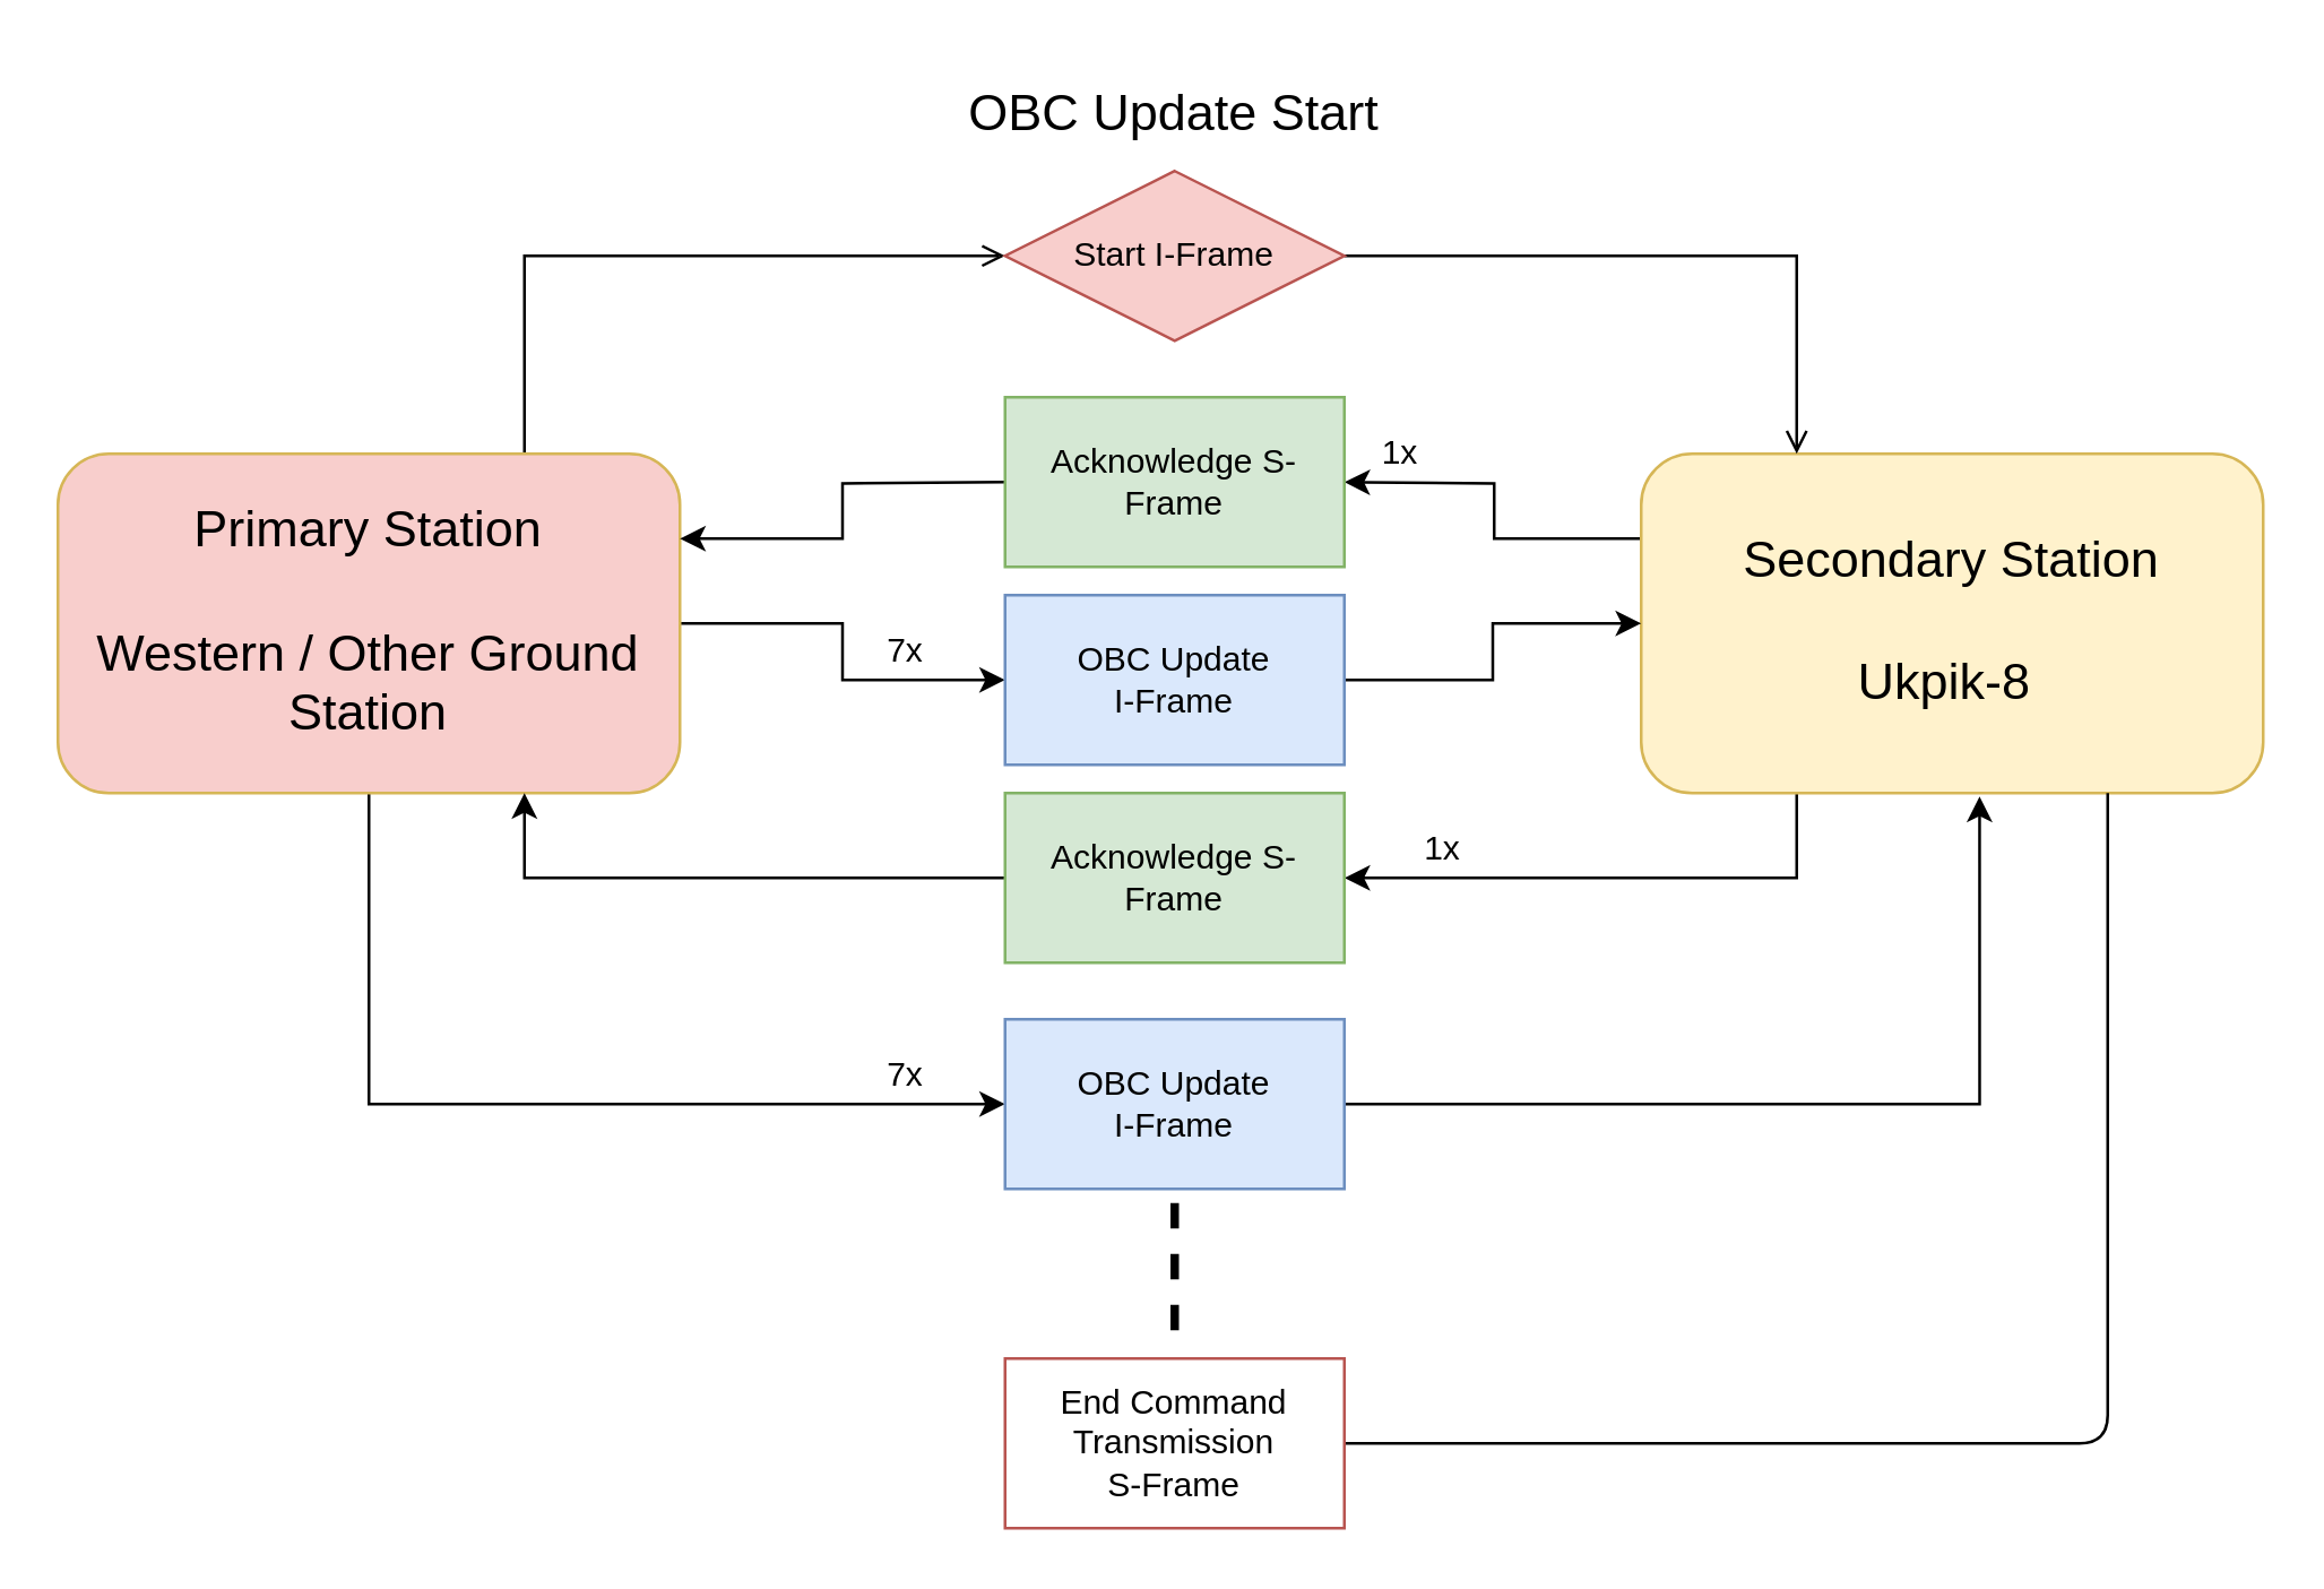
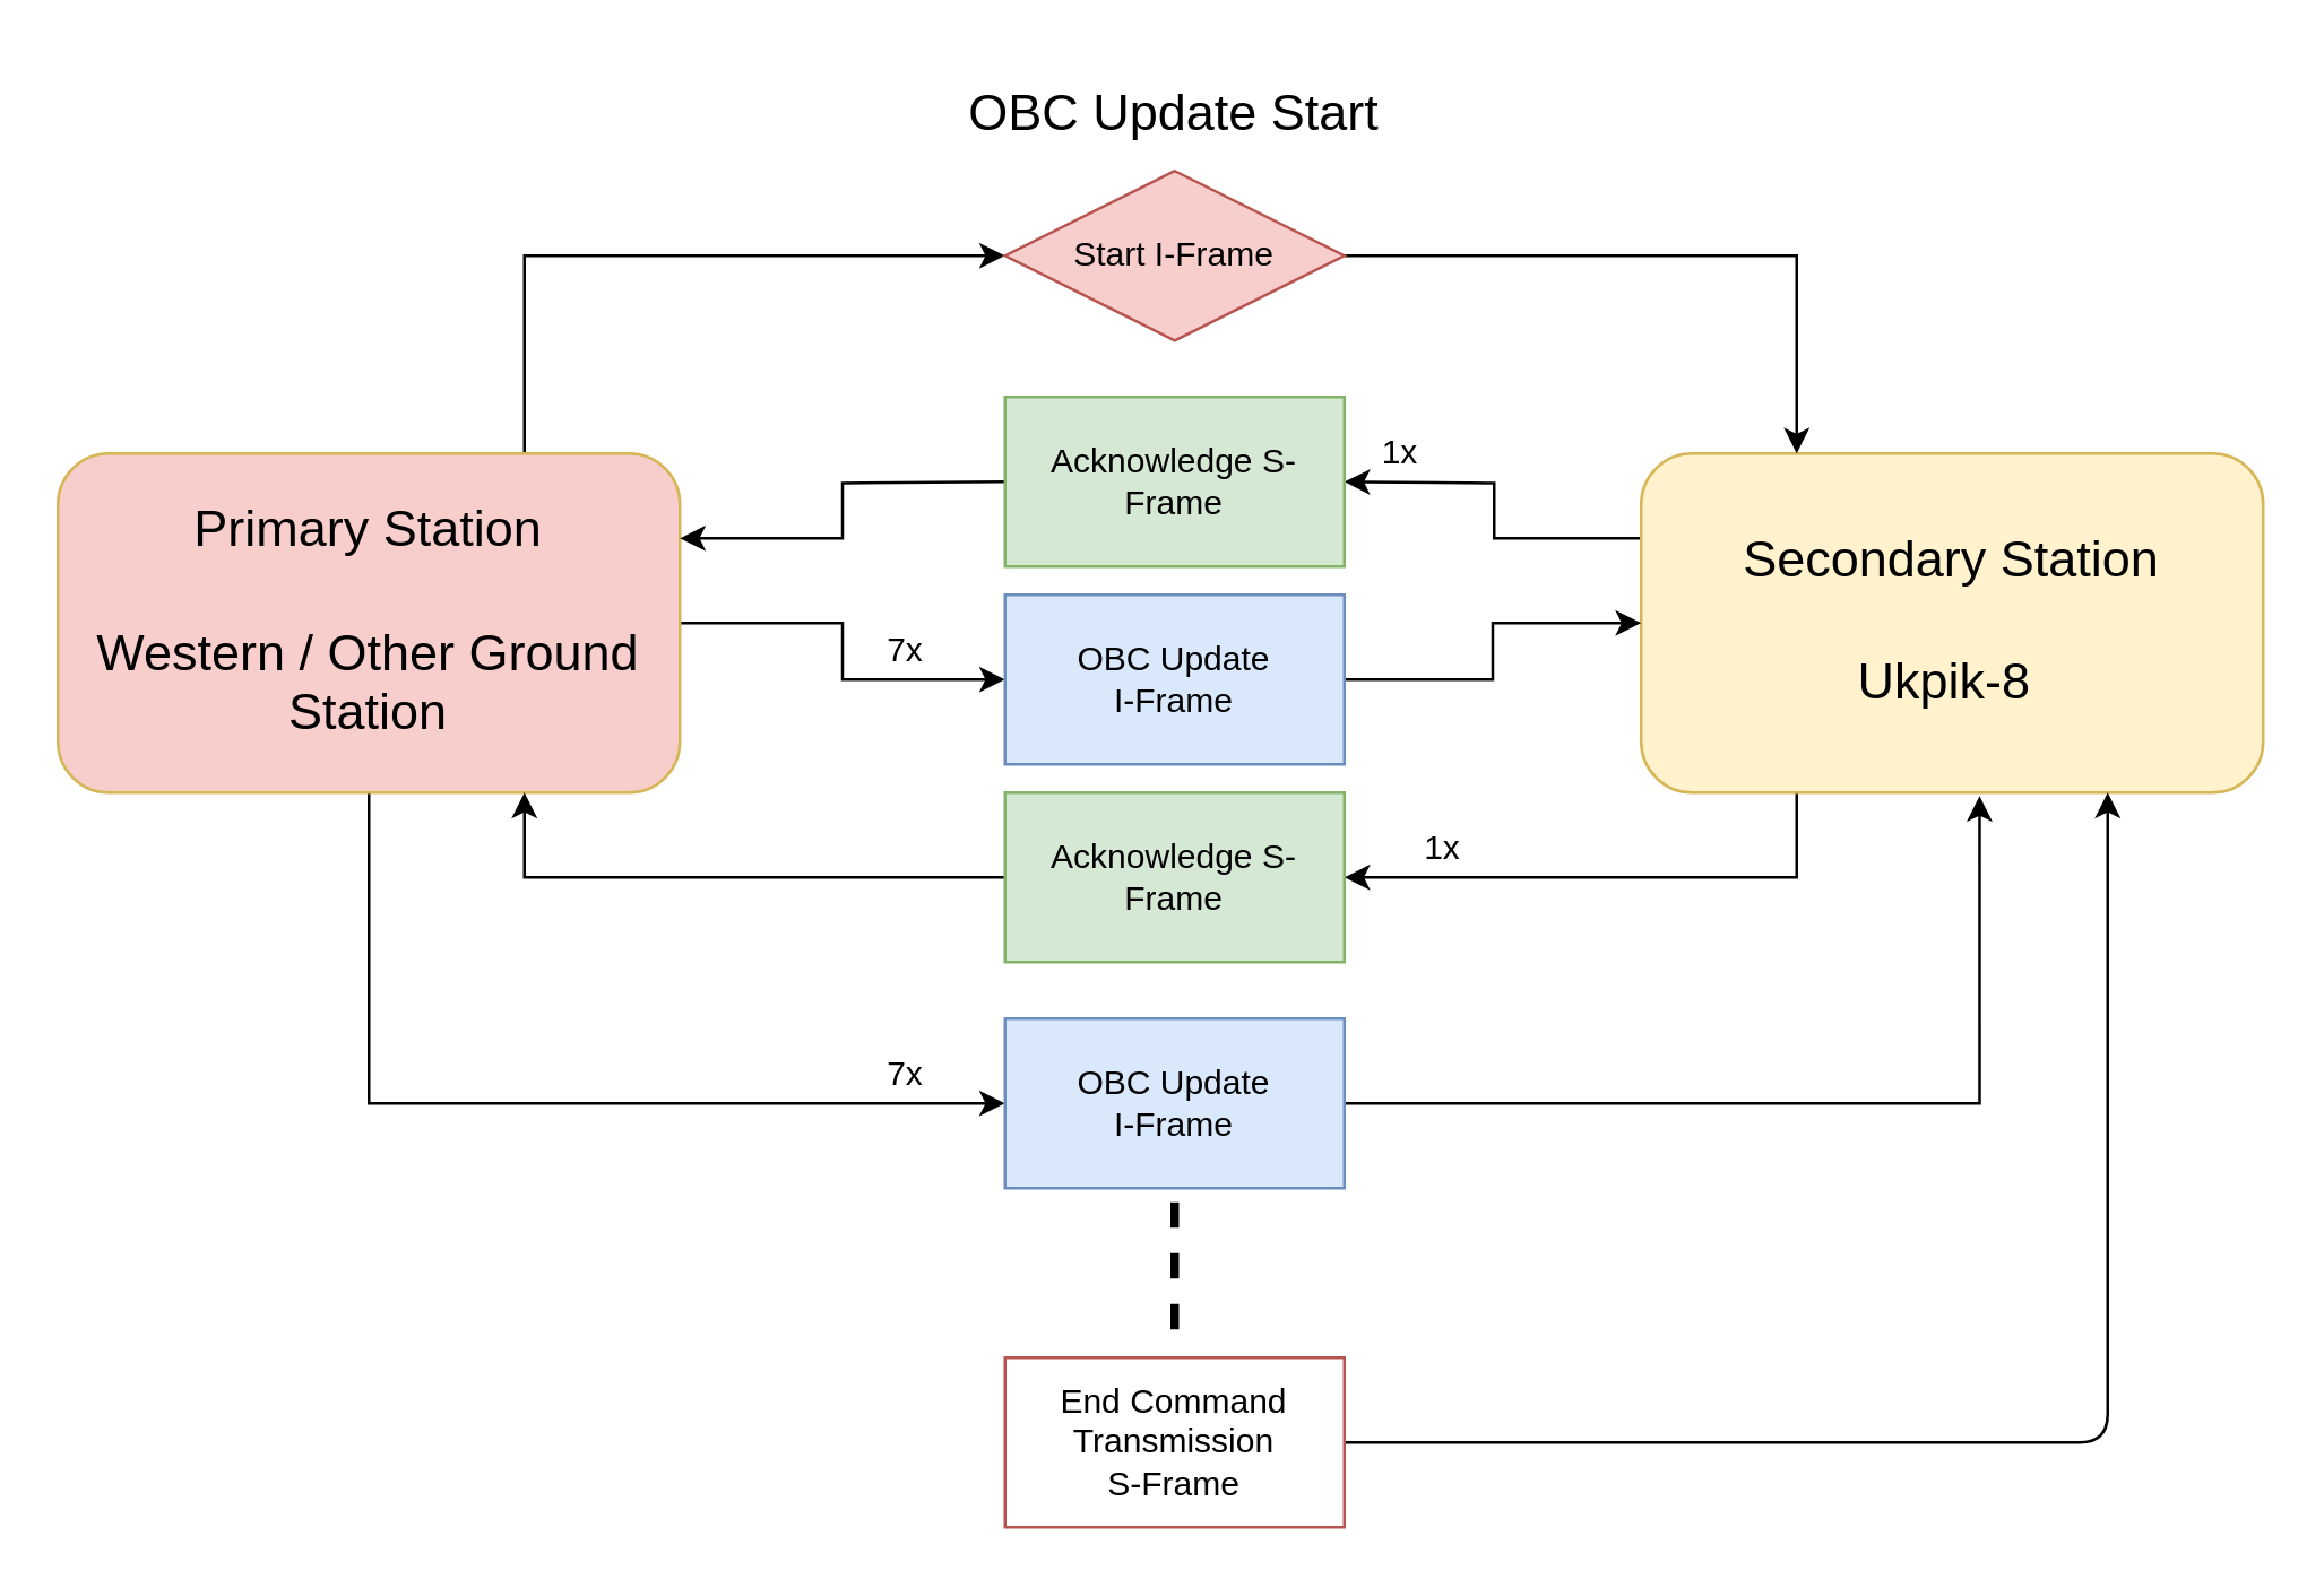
  <mxCell id="0" />
  <mxCell id="1" parent="0" />
- <mxCell id="2" style="edgeStyle=orthogonalEdgeStyle;rounded=0;orthogonalLoop=1;jettySize=auto;html=1;entryX=0;entryY=0.5;entryDx=0;entryDy=0;exitX=0.75;exitY=0;exitDx=0;exitDy=0;endArrow=open;" parent="1" source="5" target="10" edge="1"><mxGeometry relative="1" as="geometry" /></mxCell>
+ <mxCell id="2" style="edgeStyle=orthogonalEdgeStyle;rounded=0;orthogonalLoop=1;jettySize=auto;html=1;entryX=0;entryY=0.5;entryDx=0;entryDy=0;exitX=0.75;exitY=0;exitDx=0;exitDy=0;" parent="1" source="5" target="10" edge="1"><mxGeometry relative="1" as="geometry" /></mxCell>
  <mxCell id="3" style="edgeStyle=orthogonalEdgeStyle;rounded=0;orthogonalLoop=1;jettySize=auto;html=1;entryX=0;entryY=0.5;entryDx=0;entryDy=0;" parent="1" source="5" target="13" edge="1"><mxGeometry relative="1" as="geometry" /></mxCell>
  <mxCell id="4" style="edgeStyle=orthogonalEdgeStyle;rounded=0;orthogonalLoop=1;jettySize=auto;html=1;entryX=0;entryY=0.5;entryDx=0;entryDy=0;exitX=0.5;exitY=1;exitDx=0;exitDy=0;" edge="1" parent="1" source="5" target="26"><mxGeometry relative="1" as="geometry" /></mxCell>
  <mxCell id="5" value="&lt;font style=&quot;font-size: 18px&quot;&gt;Primary Station&lt;br&gt;&lt;br&gt;Western / Other Ground Station&lt;/font&gt;" style="rounded=1;whiteSpace=wrap;html=1;fillColor=#f8cecc;strokeColor=#d6b656;" parent="1" vertex="1"><mxGeometry x="20" y="160" width="220" height="120" as="geometry" /></mxCell>
  <mxCell id="6" style="edgeStyle=orthogonalEdgeStyle;rounded=0;orthogonalLoop=1;jettySize=auto;html=1;exitX=0;exitY=0.25;exitDx=0;exitDy=0;entryX=1;entryY=0.5;entryDx=0;entryDy=0;" parent="1" source="8" edge="1"><mxGeometry relative="1" as="geometry"><mxPoint x="475" y="170" as="targetPoint" /></mxGeometry></mxCell>
  <mxCell id="7" style="edgeStyle=orthogonalEdgeStyle;rounded=0;orthogonalLoop=1;jettySize=auto;html=1;exitX=0.25;exitY=1;exitDx=0;exitDy=0;entryX=1;entryY=0.5;entryDx=0;entryDy=0;" parent="1" source="8" target="15" edge="1"><mxGeometry relative="1" as="geometry" /></mxCell>
  <mxCell id="8" value="&lt;font style=&quot;font-size: 18px&quot;&gt;Secondary Station&lt;br&gt;&lt;br&gt;Ukpik-8&amp;nbsp;&lt;/font&gt;" style="rounded=1;whiteSpace=wrap;html=1;fillColor=#fff2cc;strokeColor=#d6b656;" parent="1" vertex="1"><mxGeometry x="580" y="160" width="220" height="120" as="geometry" /></mxCell>
- <mxCell id="9" style="edgeStyle=orthogonalEdgeStyle;rounded=0;orthogonalLoop=1;jettySize=auto;html=1;entryX=0.25;entryY=0;entryDx=0;entryDy=0;endArrow=open;" parent="1" source="10" target="8" edge="1"><mxGeometry relative="1" as="geometry" /></mxCell>
+ <mxCell id="9" style="edgeStyle=orthogonalEdgeStyle;rounded=0;orthogonalLoop=1;jettySize=auto;html=1;entryX=0.25;entryY=0;entryDx=0;entryDy=0;" parent="1" source="10" target="8" edge="1"><mxGeometry relative="1" as="geometry" /></mxCell>
  <mxCell id="10" value="Start I-Frame" style="rhombus;whiteSpace=wrap;html=1;fillColor=#f8cecc;strokeColor=#b85450;" parent="1" vertex="1"><mxGeometry x="355" y="60" width="120" height="60" as="geometry" /></mxCell>
  <mxCell id="11" style="edgeStyle=orthogonalEdgeStyle;rounded=0;orthogonalLoop=1;jettySize=auto;html=1;entryX=1;entryY=0.25;entryDx=0;entryDy=0;" parent="1" target="5" edge="1"><mxGeometry relative="1" as="geometry"><mxPoint x="355" y="170" as="sourcePoint" /></mxGeometry></mxCell>
  <mxCell id="12" style="edgeStyle=orthogonalEdgeStyle;rounded=0;orthogonalLoop=1;jettySize=auto;html=1;exitX=1;exitY=0.5;exitDx=0;exitDy=0;entryX=0;entryY=0.5;entryDx=0;entryDy=0;" parent="1" source="13" target="8" edge="1"><mxGeometry relative="1" as="geometry" /></mxCell>
  <mxCell id="13" value="OBC Update &lt;br&gt;I-Frame" style="rounded=0;whiteSpace=wrap;html=1;fillColor=#dae8fc;strokeColor=#6c8ebf;" parent="1" vertex="1"><mxGeometry x="355" y="210" width="120" height="60" as="geometry" /></mxCell>
  <mxCell id="14" style="edgeStyle=orthogonalEdgeStyle;rounded=0;orthogonalLoop=1;jettySize=auto;html=1;entryX=0.75;entryY=1;entryDx=0;entryDy=0;" parent="1" source="15" target="5" edge="1"><mxGeometry relative="1" as="geometry" /></mxCell>
  <mxCell id="15" value="Acknowledge S-Frame" style="rounded=0;whiteSpace=wrap;html=1;fillColor=#d5e8d4;strokeColor=#82b366;" parent="1" vertex="1"><mxGeometry x="355" y="280" width="120" height="60" as="geometry" /></mxCell>
  <mxCell id="16" value="" style="endArrow=none;dashed=1;html=1;strokeWidth=3;rounded=1;" parent="1" edge="1"><mxGeometry width="50" height="50" relative="1" as="geometry"><mxPoint x="415" y="470" as="sourcePoint" /><mxPoint x="415" y="420" as="targetPoint" /></mxGeometry></mxCell>
- <mxCell id="17" style="edgeStyle=orthogonalEdgeStyle;rounded=1;orthogonalLoop=1;jettySize=auto;html=1;entryX=0.75;entryY=1;entryDx=0;entryDy=0;strokeWidth=1;endArrow=none;" parent="1" source="18" target="8" edge="1"><mxGeometry relative="1" as="geometry" /></mxCell>
+ <mxCell id="17" style="edgeStyle=orthogonalEdgeStyle;rounded=1;orthogonalLoop=1;jettySize=auto;html=1;entryX=0.75;entryY=1;entryDx=0;entryDy=0;strokeWidth=1;" parent="1" source="18" target="8" edge="1"><mxGeometry relative="1" as="geometry" /></mxCell>
  <mxCell id="18" value="End Command Transmission &lt;br&gt;S-Frame" style="rounded=0;whiteSpace=wrap;html=1;fillColor=#ffffff;strokeColor=#b85450;" parent="1" vertex="1"><mxGeometry x="355" y="480" width="120" height="60" as="geometry" /></mxCell>
  <mxCell id="19" value="&lt;font style=&quot;font-size: 18px&quot;&gt;OBC Update Start&lt;/font&gt;" style="text;html=1;strokeColor=none;fillColor=none;align=center;verticalAlign=middle;whiteSpace=wrap;rounded=0;" parent="1" vertex="1"><mxGeometry x="276" y="20" width="278" height="40" as="geometry" /></mxCell>
  <mxCell id="20" value="7x" style="text;html=1;strokeColor=none;fillColor=none;align=center;verticalAlign=middle;whiteSpace=wrap;rounded=0;" parent="1" vertex="1"><mxGeometry x="300" y="220" width="40" height="20" as="geometry" /></mxCell>
  <mxCell id="21" value="1x" style="text;html=1;strokeColor=none;fillColor=none;align=center;verticalAlign=middle;whiteSpace=wrap;rounded=0;" parent="1" vertex="1"><mxGeometry x="490" y="290" width="40" height="20" as="geometry" /></mxCell>
  <mxCell id="22" value="Acknowledge S-Frame" style="rounded=0;whiteSpace=wrap;html=1;fillColor=#d5e8d4;strokeColor=#82b366;" vertex="1" parent="1"><mxGeometry x="355" y="140" width="120" height="60" as="geometry" /></mxCell>
  <mxCell id="23" value="1x" style="text;html=1;strokeColor=none;fillColor=none;align=center;verticalAlign=middle;whiteSpace=wrap;rounded=0;" vertex="1" parent="1"><mxGeometry x="475" y="150" width="40" height="20" as="geometry" /></mxCell>
  <mxCell id="24" style="edgeStyle=orthogonalEdgeStyle;rounded=0;orthogonalLoop=1;jettySize=auto;html=1;exitX=0.5;exitY=1;exitDx=0;exitDy=0;" edge="1" parent="1" source="21" target="21"><mxGeometry relative="1" as="geometry" /></mxCell>
  <mxCell id="25" style="edgeStyle=orthogonalEdgeStyle;rounded=0;orthogonalLoop=1;jettySize=auto;html=1;exitX=1;exitY=0.5;exitDx=0;exitDy=0;entryX=0.544;entryY=1.01;entryDx=0;entryDy=0;entryPerimeter=0;" edge="1" parent="1" source="26" target="8"><mxGeometry relative="1" as="geometry" /></mxCell>
  <mxCell id="26" value="OBC Update &lt;br&gt;I-Frame" style="rounded=0;whiteSpace=wrap;html=1;fillColor=#dae8fc;strokeColor=#6c8ebf;" vertex="1" parent="1"><mxGeometry x="355" y="360" width="120" height="60" as="geometry" /></mxCell>
  <mxCell id="27" value="7x" style="text;html=1;strokeColor=none;fillColor=none;align=center;verticalAlign=middle;whiteSpace=wrap;rounded=0;" vertex="1" parent="1"><mxGeometry x="300" y="370" width="40" height="20" as="geometry" /></mxCell>
